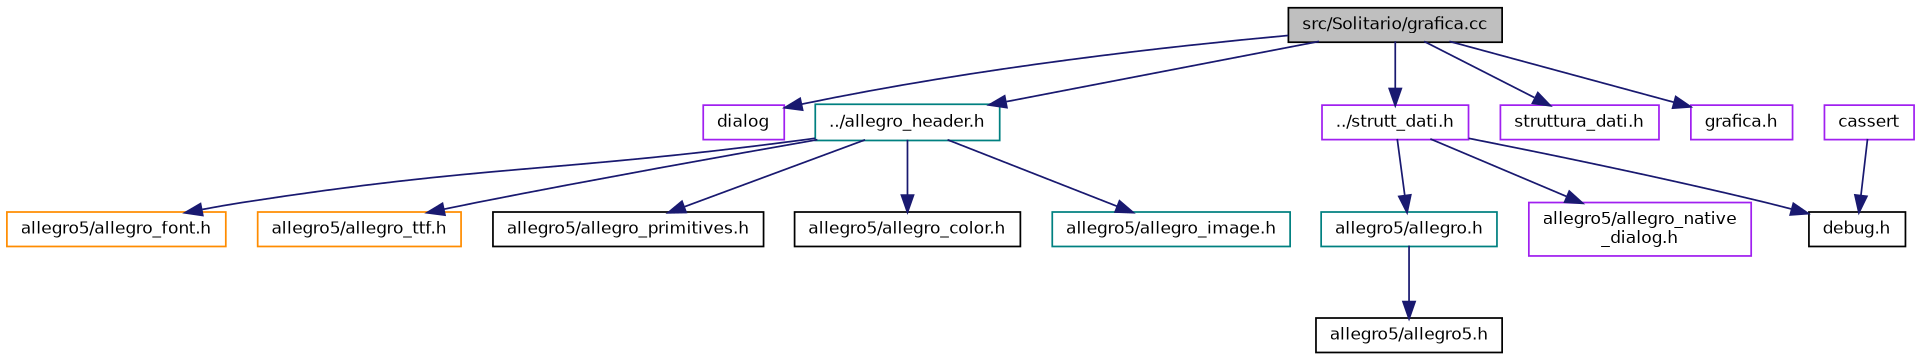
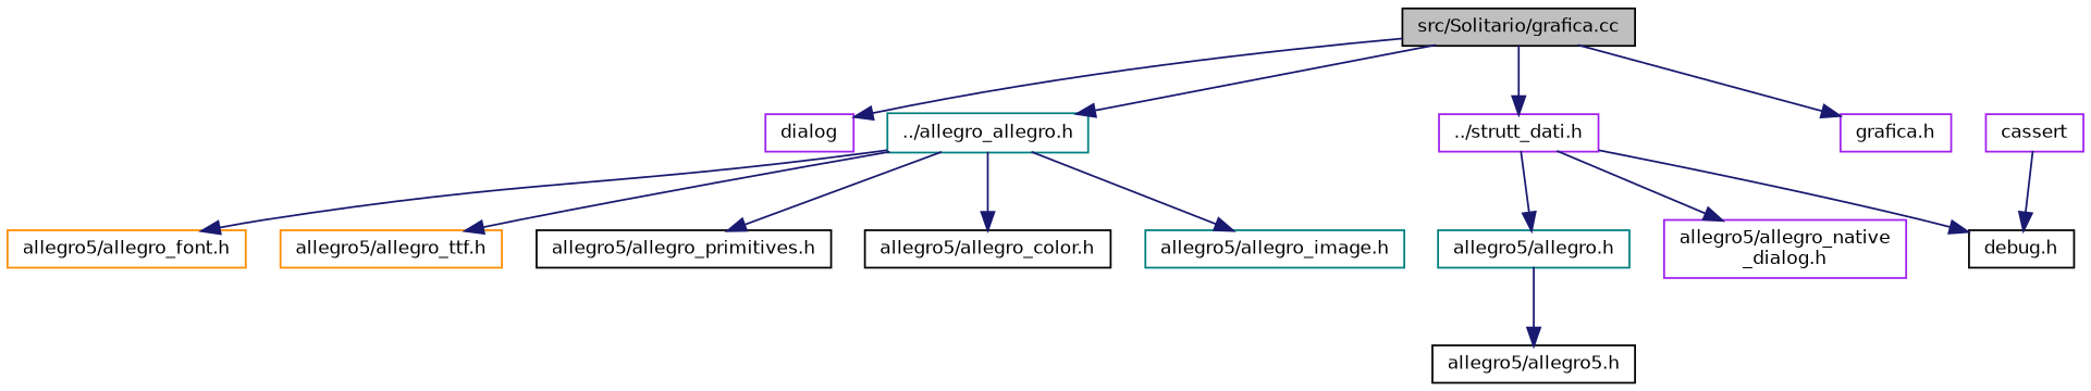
  digraph {
    node [color=purple fillcolor=white fontname=Helvetica fontsize=10 shape=record style=filled]
    edge [color=midnightblue fontname=Helvetica fontsize=10 labelfontname=Helvetica labelfontsize=10 style=solid]
    n1 [color=black fillcolor=grey75 fontcolor=black height=0.2 label="src/Solitario/grafica.cc" width=0.4]
    n2 [height=0.2 label=dialog width=0.4]
-   n3 [color=teal height=0.2 label="../allegro_header.h" width=0.4]
+   n3 [color=teal height=0.2 label="../allegro_allegro.h" width=0.4]
    n4 [height=0.2 label="../strutt_dati.h" width=0.4]
-   n5 [height=0.2 label="struttura_dati.h" width=0.4]
    n6 [height=0.2 label="grafica.h" width=0.4]
    n7 [color=darkorange height=0.2 label="allegro5/allegro_font.h" width=0.4]
    n8 [color=darkorange height=0.2 label="allegro5/allegro_ttf.h" width=0.4]
    n9 [color=black height=0.2 label="allegro5/allegro_primitives.h" width=0.4]
    n10 [color=black height=0.2 label="allegro5/allegro_color.h" width=0.4]
    n11 [color=teal height=0.2 label="allegro5/allegro_image.h" width=0.4]
    n12 [color=teal height=0.2 label="allegro5/allegro.h" width=0.4]
    n13 [height=0.2 label="allegro5/allegro_native\l_dialog.h" width=0.4]
    n14 [color=black height=0.2 label="debug.h" width=0.4]
    n15 [color=black height=0.2 label="allegro5/allegro5.h" width=0.4]
    n16 [height=0.2 label=cassert width=0.4]
    n1 -> n2
    n1 -> n3
    n1 -> n4
-   n1 -> n5
    n1 -> n6
    n3 -> n7
    n3 -> n8
    n3 -> n9
    n3 -> n10
    n3 -> n11
    n4 -> n12
    n4 -> n13
    n4 -> n14
    n12 -> n15
    n16 -> n14
  }
